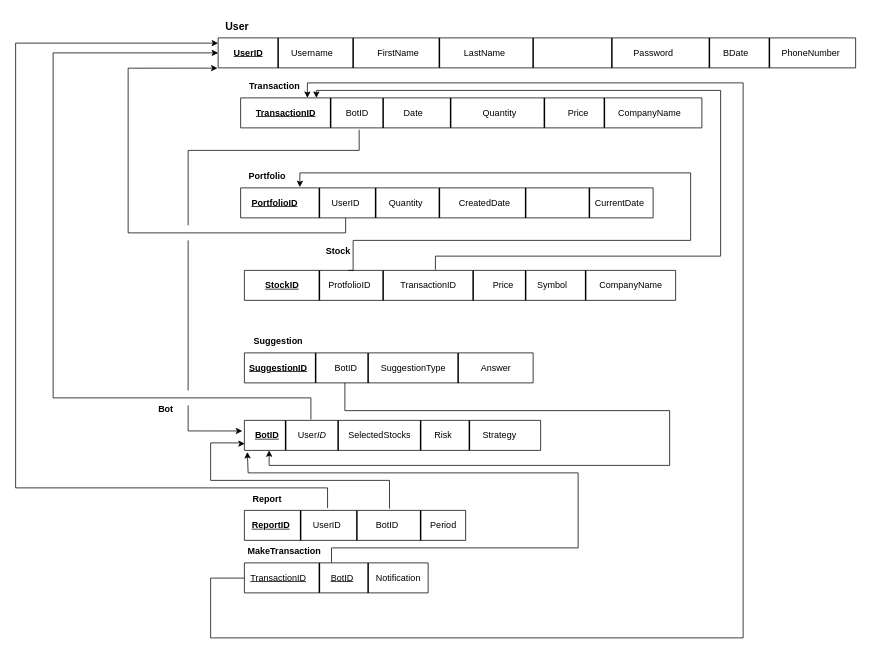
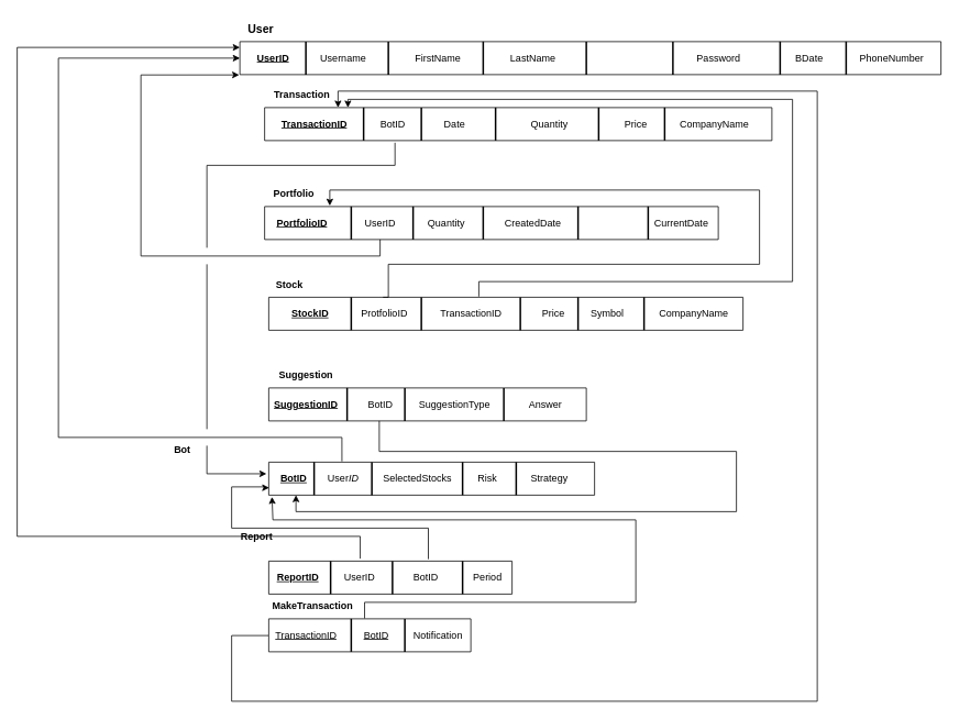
  <mxCell id="0" />
  <mxCell id="1" parent="0" />
  <mxCell id="2" value="" style="verticalLabelPosition=bottom;verticalAlign=top;html=1;shape=mxgraph.basic.rect;fillColor2=none;strokeWidth=1;size=20;indent=0;container=0;flipV=1;flipH=1;" vertex="1" parent="1"><mxGeometry x="290" y="50" width="850" height="40" as="geometry" /></mxCell>
  <mxCell id="3" value="" style="line;strokeWidth=2;direction=south;html=1;" vertex="1" parent="1"><mxGeometry x="365" y="50" width="10" height="40" as="geometry" /></mxCell>
  <mxCell id="4" value="&lt;u&gt;&lt;b&gt;UserID&lt;/b&gt;&lt;/u&gt;" style="text;html=1;align=center;verticalAlign=middle;resizable=0;points=[];autosize=1;strokeColor=none;fillColor=none;" vertex="1" parent="1"><mxGeometry x="300" y="55" width="60" height="30" as="geometry" /></mxCell>
  <mxCell id="5" value="" style="line;strokeWidth=2;direction=south;html=1;" vertex="1" parent="1"><mxGeometry x="465" y="50" width="10" height="40" as="geometry" /></mxCell>
  <mxCell id="6" value="Username" style="text;html=1;align=center;verticalAlign=middle;resizable=0;points=[];autosize=1;strokeColor=none;fillColor=none;" vertex="1" parent="1"><mxGeometry x="375" y="55" width="80" height="30" as="geometry" /></mxCell>
  <mxCell id="7" value="" style="line;strokeWidth=2;direction=south;html=1;" vertex="1" parent="1"><mxGeometry x="580" y="50" width="10" height="40" as="geometry" /></mxCell>
  <mxCell id="8" value="FirstName" style="text;html=1;align=center;verticalAlign=middle;resizable=0;points=[];autosize=1;strokeColor=none;fillColor=none;" vertex="1" parent="1"><mxGeometry x="490" y="55" width="80" height="30" as="geometry" /></mxCell>
  <mxCell id="9" value="" style="line;strokeWidth=2;direction=south;html=1;" vertex="1" parent="1"><mxGeometry x="705" y="50" width="10" height="40" as="geometry" /></mxCell>
  <mxCell id="10" value="LastName" style="text;html=1;align=center;verticalAlign=middle;resizable=0;points=[];autosize=1;strokeColor=none;fillColor=none;" vertex="1" parent="1"><mxGeometry x="605" y="55" width="80" height="30" as="geometry" /></mxCell>
  <mxCell id="11" value="" style="line;strokeWidth=2;direction=south;html=1;" vertex="1" parent="1"><mxGeometry x="810" y="50" width="10" height="40" as="geometry" /></mxCell>
  <mxCell id="12" value="" style="line;strokeWidth=2;direction=south;html=1;" vertex="1" parent="1"><mxGeometry x="940" y="50" width="10" height="40" as="geometry" /></mxCell>
  <mxCell id="13" value="Password" style="text;html=1;align=center;verticalAlign=middle;resizable=0;points=[];autosize=1;strokeColor=none;fillColor=none;" vertex="1" parent="1"><mxGeometry x="830" y="55" width="80" height="30" as="geometry" /></mxCell>
  <mxCell id="14" value="BDate" style="text;html=1;align=center;verticalAlign=middle;resizable=0;points=[];autosize=1;strokeColor=none;fillColor=none;" vertex="1" parent="1"><mxGeometry x="950" y="55" width="60" height="30" as="geometry" /></mxCell>
  <mxCell id="15" value="&lt;b&gt;&lt;font style=&quot;font-size: 14px;&quot;&gt;User&lt;/font&gt;&lt;/b&gt;" style="text;html=1;align=center;verticalAlign=middle;resizable=0;points=[];autosize=1;strokeColor=none;fillColor=none;" vertex="1" parent="1"><mxGeometry x="290" y="20" width="50" height="30" as="geometry" /></mxCell>
  <mxCell id="16" value="" style="verticalLabelPosition=bottom;verticalAlign=top;html=1;shape=mxgraph.basic.rect;fillColor2=none;strokeWidth=1;size=20;indent=0;container=0;flipV=1;flipH=1;" vertex="1" parent="1"><mxGeometry x="320" y="130" width="615" height="40" as="geometry" /></mxCell>
  <mxCell id="17" value="&lt;b&gt;Transaction&lt;/b&gt;" style="text;html=1;align=center;verticalAlign=middle;resizable=0;points=[];autosize=1;strokeColor=none;fillColor=none;" vertex="1" parent="1"><mxGeometry x="320" y="100" width="90" height="30" as="geometry" /></mxCell>
  <mxCell id="18" value="" style="line;strokeWidth=2;direction=south;html=1;" vertex="1" parent="1"><mxGeometry x="435" y="130" width="10" height="40" as="geometry" /></mxCell>
  <mxCell id="19" value="&lt;u&gt;&lt;b&gt;TransactionID&lt;/b&gt;&lt;/u&gt;" style="text;html=1;align=center;verticalAlign=middle;resizable=0;points=[];autosize=1;strokeColor=none;fillColor=none;" vertex="1" parent="1"><mxGeometry x="330" y="135" width="100" height="30" as="geometry" /></mxCell>
  <mxCell id="20" value="" style="line;strokeWidth=2;direction=south;html=1;" vertex="1" parent="1"><mxGeometry x="505" y="130" width="10" height="40" as="geometry" /></mxCell>
  <mxCell id="21" value="BotID" style="text;html=1;align=center;verticalAlign=middle;resizable=0;points=[];autosize=1;strokeColor=none;fillColor=none;" vertex="1" parent="1"><mxGeometry x="450" y="135" width="50" height="30" as="geometry" /></mxCell>
  <mxCell id="22" value="Date" style="text;html=1;align=center;verticalAlign=middle;resizable=0;points=[];autosize=1;strokeColor=none;fillColor=none;" vertex="1" parent="1"><mxGeometry x="525" y="135" width="50" height="30" as="geometry" /></mxCell>
  <mxCell id="23" value="" style="line;strokeWidth=2;direction=south;html=1;" vertex="1" parent="1"><mxGeometry x="595" y="130" width="10" height="40" as="geometry" /></mxCell>
  <mxCell id="24" value="Quantity" style="text;html=1;align=center;verticalAlign=middle;resizable=0;points=[];autosize=1;strokeColor=none;fillColor=none;" vertex="1" parent="1"><mxGeometry x="630" y="135" width="70" height="30" as="geometry" /></mxCell>
  <mxCell id="25" value="" style="line;strokeWidth=2;direction=south;html=1;" vertex="1" parent="1"><mxGeometry x="720" y="130" width="10" height="40" as="geometry" /></mxCell>
  <mxCell id="26" value="CompanyName" style="text;html=1;align=center;verticalAlign=middle;resizable=0;points=[];autosize=1;strokeColor=none;fillColor=none;" vertex="1" parent="1"><mxGeometry x="810" y="135" width="110" height="30" as="geometry" /></mxCell>
  <mxCell id="27" value="" style="verticalLabelPosition=bottom;verticalAlign=top;html=1;shape=mxgraph.basic.rect;fillColor2=none;strokeWidth=1;size=20;indent=0;container=0;flipV=1;flipH=1;" vertex="1" parent="1"><mxGeometry x="325" y="360" width="575" height="40" as="geometry" /></mxCell>
- <mxCell id="28" value="&lt;b&gt;Stock&lt;/b&gt;" style="text;html=1;align=center;verticalAlign=middle;resizable=0;points=[];autosize=1;strokeColor=none;fillColor=none;" vertex="1" parent="1"><mxGeometry x="420" y="320" width="60" height="30" as="geometry" /></mxCell>
+ <mxCell id="28" value="&lt;b&gt;Stock&lt;/b&gt;" style="text;html=1;align=center;verticalAlign=middle;resizable=0;points=[];autosize=1;strokeColor=none;fillColor=none;" vertex="1" parent="1"><mxGeometry x="320" y="330" width="60" height="30" as="geometry" /></mxCell>
  <mxCell id="29" value="" style="line;strokeWidth=2;direction=south;html=1;" vertex="1" parent="1"><mxGeometry x="420" y="360" width="10" height="40" as="geometry" /></mxCell>
  <mxCell id="30" value="&lt;b&gt;&lt;u&gt;StockID&lt;/u&gt;&lt;/b&gt;" style="text;html=1;align=center;verticalAlign=middle;resizable=0;points=[];autosize=1;strokeColor=none;fillColor=none;" vertex="1" parent="1"><mxGeometry x="340" y="365" width="70" height="30" as="geometry" /></mxCell>
  <mxCell id="31" value="" style="line;strokeWidth=2;direction=south;html=1;" vertex="1" parent="1"><mxGeometry x="505" y="360" width="10" height="40" as="geometry" /></mxCell>
  <mxCell id="32" value="ProtfolioID" style="text;html=1;align=center;verticalAlign=middle;resizable=0;points=[];autosize=1;strokeColor=none;fillColor=none;" vertex="1" parent="1"><mxGeometry x="425" y="365" width="80" height="30" as="geometry" /></mxCell>
  <mxCell id="33" value="" style="line;strokeWidth=2;direction=south;html=1;" vertex="1" parent="1"><mxGeometry x="625" y="360" width="10" height="40" as="geometry" /></mxCell>
  <mxCell id="34" value="TransactionID" style="text;html=1;align=center;verticalAlign=middle;resizable=0;points=[];autosize=1;strokeColor=none;fillColor=none;" vertex="1" parent="1"><mxGeometry x="520" y="365" width="100" height="30" as="geometry" /></mxCell>
  <mxCell id="35" value="" style="line;strokeWidth=2;direction=south;html=1;" vertex="1" parent="1"><mxGeometry x="695" y="360" width="10" height="40" as="geometry" /></mxCell>
  <mxCell id="36" value="Price" style="text;html=1;align=center;verticalAlign=middle;resizable=0;points=[];autosize=1;strokeColor=none;fillColor=none;" vertex="1" parent="1"><mxGeometry x="645" y="365" width="50" height="30" as="geometry" /></mxCell>
  <mxCell id="37" value="Symbol" style="text;html=1;align=center;verticalAlign=middle;resizable=0;points=[];autosize=1;strokeColor=none;fillColor=none;" vertex="1" parent="1"><mxGeometry x="705" y="365" width="60" height="30" as="geometry" /></mxCell>
  <mxCell id="38" value="" style="verticalLabelPosition=bottom;verticalAlign=top;html=1;shape=mxgraph.basic.rect;fillColor2=none;strokeWidth=1;size=20;indent=0;container=0;flipV=1;flipH=1;" vertex="1" parent="1"><mxGeometry x="320" y="250" width="550" height="40" as="geometry" /></mxCell>
  <mxCell id="39" value="&lt;b&gt;Portfolio&lt;/b&gt;" style="text;html=1;align=center;verticalAlign=middle;resizable=0;points=[];autosize=1;strokeColor=none;fillColor=none;" vertex="1" parent="1"><mxGeometry x="320" y="220" width="70" height="30" as="geometry" /></mxCell>
  <mxCell id="40" value="" style="line;strokeWidth=2;direction=south;html=1;" vertex="1" parent="1"><mxGeometry x="420" y="250" width="10" height="40" as="geometry" /></mxCell>
  <mxCell id="41" value="&lt;b&gt;&lt;u&gt;PortfolioID&lt;/u&gt;&lt;/b&gt;" style="text;html=1;align=center;verticalAlign=middle;resizable=0;points=[];autosize=1;strokeColor=none;fillColor=none;" vertex="1" parent="1"><mxGeometry x="325" y="255" width="80" height="30" as="geometry" /></mxCell>
  <mxCell id="42" value="" style="line;strokeWidth=2;direction=south;html=1;" vertex="1" parent="1"><mxGeometry x="495" y="250" width="10" height="40" as="geometry" /></mxCell>
  <mxCell id="43" value="UserID" style="text;html=1;align=center;verticalAlign=middle;resizable=0;points=[];autosize=1;strokeColor=none;fillColor=none;" vertex="1" parent="1"><mxGeometry x="430" y="255" width="60" height="30" as="geometry" /></mxCell>
  <mxCell id="44" value="" style="line;strokeWidth=2;direction=south;html=1;" vertex="1" parent="1"><mxGeometry x="580" y="250" width="10" height="40" as="geometry" /></mxCell>
  <mxCell id="45" value="Quantity" style="text;html=1;align=center;verticalAlign=middle;resizable=0;points=[];autosize=1;strokeColor=none;fillColor=none;" vertex="1" parent="1"><mxGeometry x="505" y="255" width="70" height="30" as="geometry" /></mxCell>
  <mxCell id="46" value="" style="line;strokeWidth=2;direction=south;html=1;" vertex="1" parent="1"><mxGeometry x="695" y="250" width="10" height="40" as="geometry" /></mxCell>
  <mxCell id="47" value="CreatedDate" style="text;html=1;align=center;verticalAlign=middle;resizable=0;points=[];autosize=1;strokeColor=none;fillColor=none;" vertex="1" parent="1"><mxGeometry x="600" y="255" width="90" height="30" as="geometry" /></mxCell>
  <mxCell id="48" value="" style="endArrow=classic;html=1;rounded=0;edgeStyle=orthogonalEdgeStyle;entryX=1.001;entryY=-0.009;entryDx=0;entryDy=0;entryPerimeter=0;" edge="1" parent="1" target="2"><mxGeometry width="50" height="50" relative="1" as="geometry"><mxPoint x="460" y="290" as="sourcePoint" /><mxPoint x="289.23" y="71" as="targetPoint" /><Array as="points"><mxPoint x="460" y="310" /><mxPoint x="170" y="310" /><mxPoint x="170" y="90" /><mxPoint x="289" y="90" /></Array></mxGeometry></mxCell>
  <mxCell id="49" value="" style="endArrow=classic;html=1;rounded=0;edgeStyle=orthogonalEdgeStyle;exitX=0.759;exitY=1;exitDx=0;exitDy=0;exitPerimeter=0;" edge="1" parent="1" source="27"><mxGeometry width="50" height="50" relative="1" as="geometry"><mxPoint x="470.27" y="350.6" as="sourcePoint" /><mxPoint x="399" y="249" as="targetPoint" /><Array as="points"><mxPoint x="470" y="360" /><mxPoint x="470" y="320" /><mxPoint x="920" y="320" /><mxPoint x="920" y="230" /><mxPoint x="399" y="230" /></Array></mxGeometry></mxCell>
  <mxCell id="50" value="Price" style="text;html=1;align=center;verticalAlign=middle;resizable=0;points=[];autosize=1;strokeColor=none;fillColor=none;" vertex="1" parent="1"><mxGeometry x="745" y="135" width="50" height="30" as="geometry" /></mxCell>
  <mxCell id="51" value="" style="line;strokeWidth=2;direction=south;html=1;" vertex="1" parent="1"><mxGeometry x="1020" y="50" width="10" height="40" as="geometry" /></mxCell>
  <mxCell id="52" value="PhoneNumber" style="text;html=1;align=center;verticalAlign=middle;resizable=0;points=[];autosize=1;strokeColor=none;fillColor=none;" vertex="1" parent="1"><mxGeometry x="1030" y="55" width="100" height="30" as="geometry" /></mxCell>
  <mxCell id="53" value="" style="line;strokeWidth=2;direction=south;html=1;" vertex="1" parent="1"><mxGeometry x="780" y="250" width="10" height="40" as="geometry" /></mxCell>
  <mxCell id="54" value="CurrentDate" style="text;html=1;align=center;verticalAlign=middle;resizable=0;points=[];autosize=1;strokeColor=none;fillColor=none;" vertex="1" parent="1"><mxGeometry x="780" y="255" width="90" height="30" as="geometry" /></mxCell>
  <mxCell id="55" value="" style="line;strokeWidth=2;direction=south;html=1;" vertex="1" parent="1"><mxGeometry x="800" y="130" width="10" height="40" as="geometry" /></mxCell>
  <mxCell id="56" value="" style="line;strokeWidth=2;direction=south;html=1;" vertex="1" parent="1"><mxGeometry x="775" y="360" width="10" height="40" as="geometry" /></mxCell>
  <mxCell id="57" value="CompanyName" style="text;html=1;align=center;verticalAlign=middle;resizable=0;points=[];autosize=1;strokeColor=none;fillColor=none;" vertex="1" parent="1"><mxGeometry x="785" y="365" width="110" height="30" as="geometry" /></mxCell>
  <mxCell id="58" value="" style="endArrow=classic;html=1;rounded=0;edgeStyle=orthogonalEdgeStyle;exitX=0.557;exitY=1.02;exitDx=0;exitDy=0;exitPerimeter=0;" edge="1" parent="1" source="27"><mxGeometry width="50" height="50" relative="1" as="geometry"><mxPoint x="580" y="340" as="sourcePoint" /><mxPoint x="421" y="130" as="targetPoint" /><Array as="points"><mxPoint x="580" y="341" /><mxPoint x="960" y="341" /><mxPoint x="960" y="120" /><mxPoint x="421" y="120" /></Array></mxGeometry></mxCell>
  <mxCell id="59" value="" style="verticalLabelPosition=bottom;verticalAlign=top;html=1;shape=mxgraph.basic.rect;fillColor2=none;strokeWidth=1;size=20;indent=0;container=0;flipV=1;flipH=1;" vertex="1" parent="1"><mxGeometry x="325" y="470" width="385" height="40" as="geometry" /></mxCell>
  <mxCell id="60" value="&lt;b&gt;Suggestion&lt;/b&gt;" style="text;html=1;align=center;verticalAlign=middle;resizable=0;points=[];autosize=1;strokeColor=none;fillColor=none;" vertex="1" parent="1"><mxGeometry x="325" y="440" width="90" height="30" as="geometry" /></mxCell>
  <mxCell id="61" value="&lt;b&gt;&lt;u&gt;SuggestionID&lt;/u&gt;&lt;/b&gt;" style="text;html=1;align=center;verticalAlign=middle;resizable=0;points=[];autosize=1;strokeColor=none;fillColor=none;" vertex="1" parent="1"><mxGeometry x="320" y="475" width="100" height="30" as="geometry" /></mxCell>
  <mxCell id="62" value="" style="line;strokeWidth=2;direction=south;html=1;" vertex="1" parent="1"><mxGeometry x="415" y="470" width="10" height="40" as="geometry" /></mxCell>
  <mxCell id="63" value="" style="line;strokeWidth=2;direction=south;html=1;" vertex="1" parent="1"><mxGeometry x="485" y="470" width="10" height="40" as="geometry" /></mxCell>
  <mxCell id="64" value="BotID" style="text;html=1;align=center;verticalAlign=middle;resizable=0;points=[];autosize=1;strokeColor=none;fillColor=none;" vertex="1" parent="1"><mxGeometry x="435" y="475" width="50" height="30" as="geometry" /></mxCell>
  <mxCell id="65" value="SuggestionType" style="text;html=1;align=center;verticalAlign=middle;resizable=0;points=[];autosize=1;strokeColor=none;fillColor=none;" vertex="1" parent="1"><mxGeometry x="495" y="475" width="110" height="30" as="geometry" /></mxCell>
  <mxCell id="66" value="" style="line;strokeWidth=2;direction=south;html=1;" vertex="1" parent="1"><mxGeometry x="605" y="470" width="10" height="40" as="geometry" /></mxCell>
  <mxCell id="67" value="Answer" style="text;html=1;align=center;verticalAlign=middle;resizable=0;points=[];autosize=1;strokeColor=none;fillColor=none;" vertex="1" parent="1"><mxGeometry x="630" y="475" width="60" height="30" as="geometry" /></mxCell>
  <mxCell id="68" value="" style="verticalLabelPosition=bottom;verticalAlign=top;html=1;shape=mxgraph.basic.rect;fillColor2=none;strokeWidth=1;size=20;indent=0;container=0;flipV=1;flipH=1;" vertex="1" parent="1"><mxGeometry x="325" y="560" width="395" height="40" as="geometry" /></mxCell>
  <mxCell id="69" value="&lt;b&gt;Bot&lt;/b&gt;" style="text;html=1;align=center;verticalAlign=middle;resizable=0;points=[];autosize=1;strokeColor=none;fillColor=none;" vertex="1" parent="1"><mxGeometry x="200" y="530" width="40" height="30" as="geometry" /></mxCell>
  <mxCell id="70" value="&lt;b&gt;&lt;u&gt;BotID&lt;/u&gt;&lt;/b&gt;" style="text;html=1;align=center;verticalAlign=middle;resizable=0;points=[];autosize=1;strokeColor=none;fillColor=none;" vertex="1" parent="1"><mxGeometry x="325" y="565" width="60" height="30" as="geometry" /></mxCell>
  <mxCell id="71" value="" style="line;strokeWidth=2;direction=south;html=1;" vertex="1" parent="1"><mxGeometry x="375" y="560" width="10" height="40" as="geometry" /></mxCell>
  <mxCell id="72" value="User&lt;i&gt;ID&lt;/i&gt;" style="text;html=1;align=center;verticalAlign=middle;resizable=0;points=[];autosize=1;strokeColor=none;fillColor=none;" vertex="1" parent="1"><mxGeometry x="385" y="565" width="60" height="30" as="geometry" /></mxCell>
  <mxCell id="73" value="" style="line;strokeWidth=2;direction=south;html=1;" vertex="1" parent="1"><mxGeometry x="445" y="560" width="10" height="40" as="geometry" /></mxCell>
  <mxCell id="74" value="SelectedStocks" style="text;html=1;align=center;verticalAlign=middle;resizable=0;points=[];autosize=1;strokeColor=none;fillColor=none;" vertex="1" parent="1"><mxGeometry x="450" y="565" width="110" height="30" as="geometry" /></mxCell>
  <mxCell id="75" value="" style="line;strokeWidth=2;direction=south;html=1;" vertex="1" parent="1"><mxGeometry x="555" y="560" width="10" height="40" as="geometry" /></mxCell>
  <mxCell id="76" value="" style="line;strokeWidth=2;direction=south;html=1;" vertex="1" parent="1"><mxGeometry x="620" y="560" width="10" height="40" as="geometry" /></mxCell>
  <mxCell id="77" value="Risk" style="text;html=1;align=center;verticalAlign=middle;resizable=0;points=[];autosize=1;strokeColor=none;fillColor=none;" vertex="1" parent="1"><mxGeometry x="565" y="565" width="50" height="30" as="geometry" /></mxCell>
  <mxCell id="78" value="Strategy" style="text;html=1;align=center;verticalAlign=middle;resizable=0;points=[];autosize=1;strokeColor=none;fillColor=none;" vertex="1" parent="1"><mxGeometry x="630" y="565" width="70" height="30" as="geometry" /></mxCell>
  <mxCell id="79" value="" style="endArrow=classic;html=1;rounded=0;exitX=0.479;exitY=-0.199;exitDx=0;exitDy=0;exitPerimeter=0;edgeStyle=orthogonalEdgeStyle;" edge="1" parent="1" source="72"><mxGeometry width="50" height="50" relative="1" as="geometry"><mxPoint x="280" y="580" as="sourcePoint" /><mxPoint x="290" y="70" as="targetPoint" /><Array as="points"><mxPoint x="414" y="530" /><mxPoint x="70" y="530" /><mxPoint x="70" y="70" /><mxPoint x="288" y="70" /></Array></mxGeometry></mxCell>
  <mxCell id="80" value="" style="verticalLabelPosition=bottom;verticalAlign=top;html=1;shape=mxgraph.basic.rect;fillColor2=none;strokeWidth=1;size=20;indent=0;container=0;flipV=1;flipH=1;" vertex="1" parent="1"><mxGeometry x="325" y="680" width="295" height="40" as="geometry" /></mxCell>
- <mxCell id="81" value="&lt;b&gt;Report&lt;br&gt;&lt;/b&gt;" style="text;html=1;align=center;verticalAlign=middle;resizable=0;points=[];autosize=1;strokeColor=none;fillColor=none;" vertex="1" parent="1"><mxGeometry x="325" y="650" width="60" height="30" as="geometry" /></mxCell>
+ <mxCell id="81" value="&lt;b&gt;Report&lt;br&gt;&lt;/b&gt;" style="text;html=1;align=center;verticalAlign=middle;resizable=0;points=[];autosize=1;strokeColor=none;fillColor=none;" vertex="1" parent="1"><mxGeometry x="280" y="635" width="60" height="30" as="geometry" /></mxCell>
  <mxCell id="82" value="&lt;b&gt;&lt;u&gt;ReportID&lt;/u&gt;&lt;/b&gt;" style="text;html=1;align=center;verticalAlign=middle;resizable=0;points=[];autosize=1;strokeColor=none;fillColor=none;" vertex="1" parent="1"><mxGeometry x="325" y="685" width="70" height="30" as="geometry" /></mxCell>
  <mxCell id="83" value="" style="line;strokeWidth=2;direction=south;html=1;" vertex="1" parent="1"><mxGeometry x="395" y="680" width="10" height="40" as="geometry" /></mxCell>
  <mxCell id="84" value="" style="line;strokeWidth=2;direction=south;html=1;" vertex="1" parent="1"><mxGeometry x="470" y="680" width="10" height="40" as="geometry" /></mxCell>
  <mxCell id="85" value="UserID" style="text;html=1;align=center;verticalAlign=middle;resizable=0;points=[];autosize=1;strokeColor=none;fillColor=none;" vertex="1" parent="1"><mxGeometry x="405" y="685" width="60" height="30" as="geometry" /></mxCell>
  <mxCell id="86" value="BotID" style="text;html=1;align=center;verticalAlign=middle;resizable=0;points=[];autosize=1;strokeColor=none;fillColor=none;" vertex="1" parent="1"><mxGeometry x="490" y="685" width="50" height="30" as="geometry" /></mxCell>
  <mxCell id="87" value="" style="verticalLabelPosition=bottom;verticalAlign=top;html=1;shape=mxgraph.basic.rect;fillColor2=none;strokeWidth=1;size=20;indent=0;container=0;flipV=1;flipH=1;" vertex="1" parent="1"><mxGeometry x="325" y="750" width="245" height="40" as="geometry" /></mxCell>
  <mxCell id="88" value="&lt;u style=&quot;&quot;&gt;TransactionID&lt;/u&gt;" style="text;html=1;align=center;verticalAlign=middle;resizable=0;points=[];autosize=1;strokeColor=none;fillColor=none;" vertex="1" parent="1"><mxGeometry x="320" y="755" width="100" height="30" as="geometry" /></mxCell>
  <mxCell id="89" value="" style="line;strokeWidth=2;direction=south;html=1;" vertex="1" parent="1"><mxGeometry x="420" y="750" width="10" height="40" as="geometry" /></mxCell>
  <mxCell id="90" value="" style="line;strokeWidth=2;direction=south;html=1;" vertex="1" parent="1"><mxGeometry x="485" y="750" width="10" height="40" as="geometry" /></mxCell>
  <mxCell id="91" value="&lt;u&gt;BotID&lt;/u&gt;" style="text;html=1;align=center;verticalAlign=middle;resizable=0;points=[];autosize=1;strokeColor=none;fillColor=none;" vertex="1" parent="1"><mxGeometry x="430" y="755" width="50" height="30" as="geometry" /></mxCell>
  <mxCell id="92" value="Notification" style="text;html=1;align=center;verticalAlign=middle;resizable=0;points=[];autosize=1;strokeColor=none;fillColor=none;" vertex="1" parent="1"><mxGeometry x="490" y="755" width="80" height="30" as="geometry" /></mxCell>
  <mxCell id="93" value="&lt;b&gt;MakeTransaction&lt;/b&gt;" style="text;html=1;align=center;verticalAlign=middle;resizable=0;points=[];autosize=1;strokeColor=none;fillColor=none;" vertex="1" parent="1"><mxGeometry x="317.5" y="720" width="120" height="30" as="geometry" /></mxCell>
  <mxCell id="94" value="" style="endArrow=classic;html=1;rounded=0;exitX=0.045;exitY=0.51;exitDx=0;exitDy=0;exitPerimeter=0;edgeStyle=orthogonalEdgeStyle;" edge="1" parent="1" source="88"><mxGeometry width="50" height="50" relative="1" as="geometry"><mxPoint x="230" y="760" as="sourcePoint" /><mxPoint x="409" y="130" as="targetPoint" /><Array as="points"><mxPoint x="280" y="770" /><mxPoint x="280" y="850" /><mxPoint x="990" y="850" /><mxPoint x="990" y="110" /><mxPoint x="409" y="110" /></Array></mxGeometry></mxCell>
  <mxCell id="95" value="" style="endArrow=classic;html=1;rounded=0;edgeStyle=orthogonalEdgeStyle;" edge="1" parent="1"><mxGeometry width="50" height="50" relative="1" as="geometry"><mxPoint x="459" y="510" as="sourcePoint" /><mxPoint x="358" y="600" as="targetPoint" /><Array as="points"><mxPoint x="459" y="510" /><mxPoint x="459" y="547" /><mxPoint x="892" y="547" /><mxPoint x="892" y="620" /><mxPoint x="358" y="620" /></Array></mxGeometry></mxCell>
  <mxCell id="96" value="" style="line;strokeWidth=2;direction=south;html=1;" vertex="1" parent="1"><mxGeometry x="555" y="680" width="10" height="40" as="geometry" /></mxCell>
  <mxCell id="97" value="Period" style="text;html=1;align=center;verticalAlign=middle;resizable=0;points=[];autosize=1;strokeColor=none;fillColor=none;" vertex="1" parent="1"><mxGeometry x="560" y="685" width="60" height="30" as="geometry" /></mxCell>
  <mxCell id="98" value="" style="endArrow=classic;html=1;rounded=0;exitX=0.624;exitY=1.075;exitDx=0;exitDy=0;exitPerimeter=0;edgeStyle=orthogonalEdgeStyle;" edge="1" parent="1" source="80"><mxGeometry width="50" height="50" relative="1" as="geometry"><mxPoint x="250" y="690" as="sourcePoint" /><mxPoint x="290" y="57" as="targetPoint" /><Array as="points"><mxPoint x="436" y="650" /><mxPoint x="20" y="650" /><mxPoint x="20" y="57" /></Array></mxGeometry></mxCell>
  <mxCell id="99" value="" style="endArrow=classic;html=1;rounded=0;exitX=0.344;exitY=1.059;exitDx=0;exitDy=0;exitPerimeter=0;edgeStyle=orthogonalEdgeStyle;entryX=0.009;entryY=0.868;entryDx=0;entryDy=0;entryPerimeter=0;" edge="1" parent="1" source="80" target="70"><mxGeometry width="50" height="50" relative="1" as="geometry"><mxPoint x="780" y="710" as="sourcePoint" /><mxPoint x="320" y="590" as="targetPoint" /><Array as="points"><mxPoint x="519" y="640" /><mxPoint x="280" y="640" /><mxPoint x="280" y="590" /><mxPoint x="320" y="590" /></Array></mxGeometry></mxCell>
  <mxCell id="100" value="" style="endArrow=classic;html=1;rounded=0;edgeStyle=orthogonalEdgeStyle;exitX=0.224;exitY=-0.185;exitDx=0;exitDy=0;exitPerimeter=0;entryX=0.99;entryY=-0.055;entryDx=0;entryDy=0;entryPerimeter=0;" edge="1" parent="1" source="91" target="68"><mxGeometry width="50" height="50" relative="1" as="geometry"><mxPoint x="460" y="750" as="sourcePoint" /><mxPoint x="330" y="630" as="targetPoint" /><Array as="points"><mxPoint x="441" y="730" /><mxPoint x="770" y="730" /><mxPoint x="770" y="630" /><mxPoint x="330" y="630" /></Array></mxGeometry></mxCell>
  <mxCell id="101" value="" style="endArrow=none;html=1;rounded=0;exitX=0.743;exitY=-0.064;exitDx=0;exitDy=0;exitPerimeter=0;edgeStyle=orthogonalEdgeStyle;endFill=0;" edge="1" parent="1" source="16"><mxGeometry width="50" height="50" relative="1" as="geometry"><mxPoint x="250" y="250" as="sourcePoint" /><mxPoint x="250" y="300" as="targetPoint" /><Array as="points"><mxPoint x="478" y="200" /><mxPoint x="250" y="200" /></Array></mxGeometry></mxCell>
  <mxCell id="102" value="" style="endArrow=none;html=1;rounded=0;endFill=0;" edge="1" parent="1"><mxGeometry width="50" height="50" relative="1" as="geometry"><mxPoint x="250" y="320" as="sourcePoint" /><mxPoint x="250" y="520" as="targetPoint" /></mxGeometry></mxCell>
  <mxCell id="103" value="" style="endArrow=classic;html=1;rounded=0;edgeStyle=orthogonalEdgeStyle;entryX=1.007;entryY=0.647;entryDx=0;entryDy=0;entryPerimeter=0;" edge="1" parent="1" target="68"><mxGeometry width="50" height="50" relative="1" as="geometry"><mxPoint x="250" y="540" as="sourcePoint" /><mxPoint x="250" y="570" as="targetPoint" /><Array as="points"><mxPoint x="250" y="574" /></Array></mxGeometry></mxCell>
